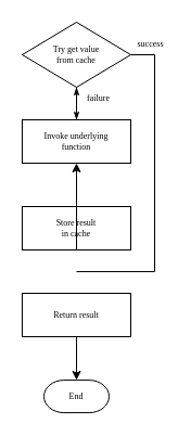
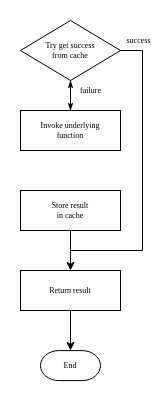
  <mxCell id="0" />
  <mxCell id="1" parent="0" />
  <mxCell id="2" value="success" style="edgeStyle=elbowEdgeStyle;rounded=0;orthogonalLoop=1;jettySize=auto;html=1;exitX=1;exitY=0.5;exitDx=0;exitDy=0;align=center;strokeColor=#000000;endArrow=none;endFill=0;fontSize=8;fontFamily=Verdana;labelBackgroundColor=none;" parent="1" source="3" edge="1"><mxGeometry x="-0.88" y="10" relative="1" as="geometry"><mxPoint x="70" y="250" as="targetPoint" /><mxPoint x="111" y="50" as="sourcePoint" /><Array as="points"><mxPoint x="142" y="150" /></Array><mxPoint as="offset" /></mxGeometry></mxCell>
- <mxCell id="3" value="Try get value&lt;br&gt;from cache&lt;br&gt;" style="rhombus;whiteSpace=wrap;html=1;rounded=0;shadow=0;labelBackgroundColor=none;strokeColor=#000000;strokeWidth=1;fillColor=none;fontFamily=Verdana;fontSize=8;fontColor=#000000;align=center;" parent="1" vertex="1"><mxGeometry x="20" y="20" width="100" height="60" as="geometry" /></mxCell>
+ <mxCell id="3" value="Try get success&lt;br&gt;from cache&lt;br&gt;" style="rhombus;whiteSpace=wrap;html=1;rounded=0;shadow=0;labelBackgroundColor=none;strokeColor=#000000;strokeWidth=1;fillColor=none;fontFamily=Verdana;fontSize=8;fontColor=#000000;align=center;" parent="1" vertex="1"><mxGeometry x="20" y="20" width="100" height="60" as="geometry" /></mxCell>
  <mxCell id="4" style="edgeStyle=orthogonalEdgeStyle;rounded=0;html=1;labelBackgroundColor=none;startSize=5;endArrow=classicThin;endFill=1;endSize=5;jettySize=auto;orthogonalLoop=1;strokeColor=#000000;strokeWidth=1;fontFamily=Verdana;fontSize=8;fontColor=#000000;" parent="1" source="5" target="3" edge="1"><mxGeometry relative="1" as="geometry" /></mxCell>
  <mxCell id="5" value="Invoke underlying&lt;br&gt;function" style="whiteSpace=wrap;html=1;rounded=0;shadow=0;labelBackgroundColor=none;strokeColor=#000000;strokeWidth=1;fillColor=#ffffff;fontFamily=Verdana;fontSize=8;fontColor=#000000;align=center;" parent="1" vertex="1"><mxGeometry x="20" y="110" width="100" height="40" as="geometry" /></mxCell>
  <mxCell id="6" value="Store result&lt;br&gt;in cache" style="whiteSpace=wrap;html=1;rounded=0;shadow=0;labelBackgroundColor=none;strokeColor=#000000;strokeWidth=1;fillColor=#ffffff;fontFamily=Verdana;fontSize=8;fontColor=#000000;align=center;spacing=6;" parent="1" vertex="1"><mxGeometry x="20" y="190" width="100" height="40" as="geometry" /></mxCell>
  <mxCell id="7" value="End" style="strokeWidth=1;html=1;shape=mxgraph.flowchart.terminator;whiteSpace=wrap;rounded=0;shadow=0;labelBackgroundColor=none;fillColor=#ffffff;fontFamily=Verdana;fontSize=8;fontColor=#000000;align=center;" parent="1" vertex="1"><mxGeometry x="40" y="350.1" width="60" height="30" as="geometry" /></mxCell>
  <mxCell id="8" value="failure" style="edgeStyle=orthogonalEdgeStyle;rounded=0;html=1;labelBackgroundColor=none;startSize=5;endArrow=classicThin;endFill=1;endSize=5;jettySize=auto;orthogonalLoop=1;strokeColor=#000000;strokeWidth=1;fontFamily=Verdana;fontSize=8;fontColor=#000000;exitX=0.5;exitY=1;exitDx=0;exitDy=0;align=center;" parent="1" edge="1"><mxGeometry x="-0.333" y="20" relative="1" as="geometry"><mxPoint x="70" y="80" as="sourcePoint" /><mxPoint x="70" y="110" as="targetPoint" /><mxPoint as="offset" /></mxGeometry></mxCell>
- <mxCell id="9" value="" style="endArrow=classic;html=1;align=center;exitX=0.5;exitY=1;exitDx=0;exitDy=0;" parent="1" source="6" target="5" edge="1"><mxGeometry width="50" height="50" relative="1" as="geometry"><mxPoint x="10" y="370" as="sourcePoint" /><mxPoint x="70" y="270" as="targetPoint" /></mxGeometry></mxCell>
+ <mxCell id="9" value="" style="endArrow=classic;html=1;align=center;exitX=0.5;exitY=1;exitDx=0;exitDy=0;entryX=0.5;entryY=0;entryDx=0;entryDy=0;" parent="1" source="6" target="10" edge="1"><mxGeometry width="50" height="50" relative="1" as="geometry"><mxPoint x="10" y="370" as="sourcePoint" /><mxPoint x="70" y="270" as="targetPoint" /></mxGeometry></mxCell>
  <mxCell id="10" value="Return result" style="whiteSpace=wrap;html=1;rounded=0;shadow=0;labelBackgroundColor=none;strokeColor=#000000;strokeWidth=1;fillColor=#ffffff;fontFamily=Verdana;fontSize=8;fontColor=#000000;align=center;spacing=6;" vertex="1" parent="1"><mxGeometry x="20" y="270" width="100" height="40" as="geometry" /></mxCell>
  <mxCell id="11" value="" style="endArrow=classic;html=1;exitX=0.5;exitY=1;exitDx=0;exitDy=0;" edge="1" parent="1" source="10"><mxGeometry width="50" height="50" relative="1" as="geometry"><mxPoint x="20" y="450" as="sourcePoint" /><mxPoint x="70" y="350" as="targetPoint" /></mxGeometry></mxCell>
